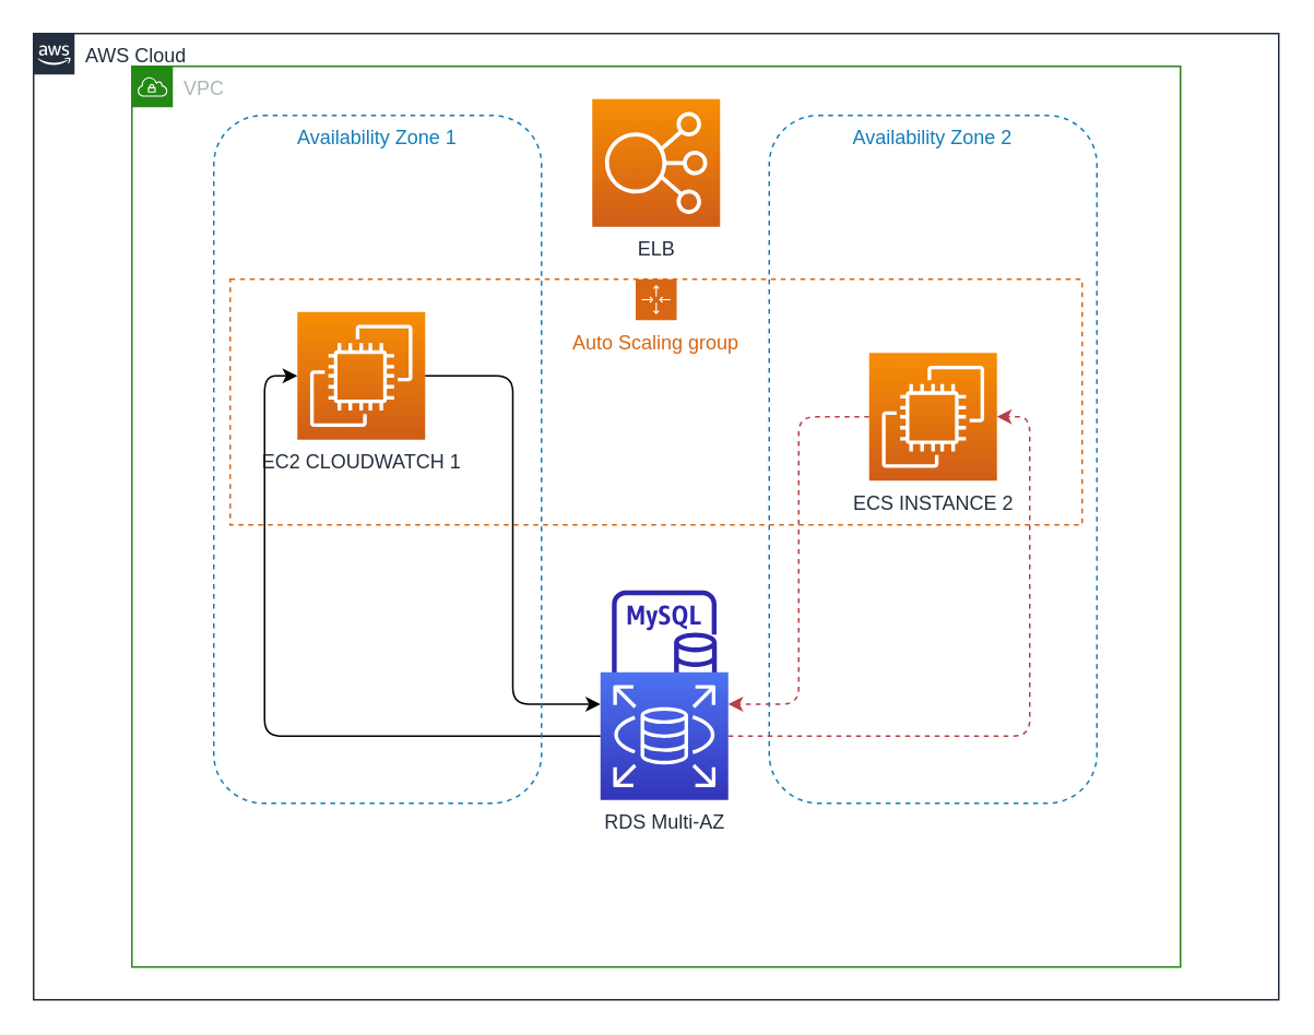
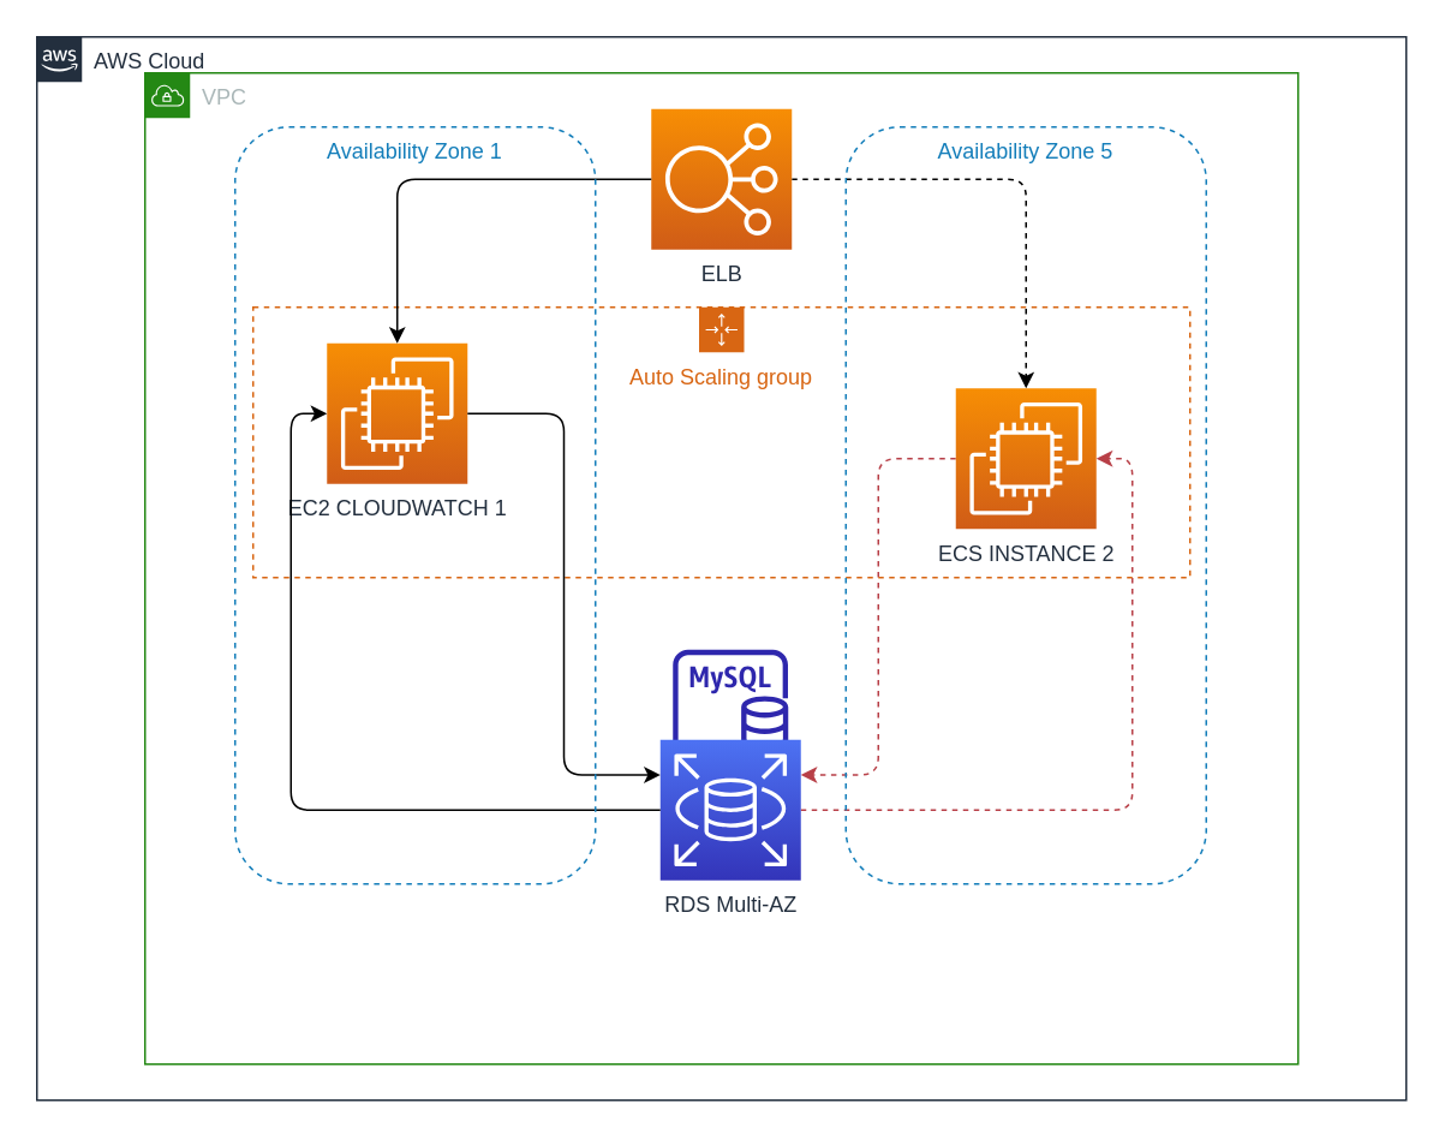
  <mxCell id="0" />
  <mxCell id="1" parent="0" />
  <mxCell id="2" value="AWS Cloud" style="points=[[0,0],[0.25,0],[0.5,0],[0.75,0],[1,0],[1,0.25],[1,0.5],[1,0.75],[1,1],[0.75,1],[0.5,1],[0.25,1],[0,1],[0,0.75],[0,0.5],[0,0.25]];outlineConnect=0;gradientColor=none;html=1;whiteSpace=wrap;fontSize=12;fontStyle=0;container=1;pointerEvents=0;collapsible=0;recursiveResize=0;shape=mxgraph.aws4.group;grIcon=mxgraph.aws4.group_aws_cloud_alt;strokeColor=#232F3E;fillColor=none;verticalAlign=top;align=left;spacingLeft=30;fontColor=#232F3E;dashed=0;rounded=1;" parent="1" vertex="1"><mxGeometry x="20" y="20" width="760" height="590" as="geometry" /></mxCell>
  <mxCell id="3" value="VPC" style="points=[[0,0],[0.25,0],[0.5,0],[0.75,0],[1,0],[1,0.25],[1,0.5],[1,0.75],[1,1],[0.75,1],[0.5,1],[0.25,1],[0,1],[0,0.75],[0,0.5],[0,0.25]];outlineConnect=0;gradientColor=none;html=1;whiteSpace=wrap;fontSize=12;fontStyle=0;container=1;pointerEvents=0;collapsible=0;recursiveResize=0;shape=mxgraph.aws4.group;grIcon=mxgraph.aws4.group_vpc;strokeColor=#248814;fillColor=none;verticalAlign=top;align=left;spacingLeft=30;fontColor=#AAB7B8;dashed=0;rounded=1;" parent="2" vertex="1"><mxGeometry x="60" y="20" width="640" height="550" as="geometry" /></mxCell>
  <mxCell id="4" value="" style="sketch=0;outlineConnect=0;fontColor=#232F3E;gradientColor=none;fillColor=#2E27AD;strokeColor=none;dashed=0;verticalLabelPosition=bottom;verticalAlign=top;align=center;html=1;fontSize=12;fontStyle=0;aspect=fixed;pointerEvents=1;shape=mxgraph.aws4.rds_mysql_instance;rounded=1;" parent="3" vertex="1"><mxGeometry x="293" y="320" width="64" height="64" as="geometry" /></mxCell>
+ <mxCell id="5" style="edgeStyle=orthogonalEdgeStyle;rounded=1;orthogonalLoop=1;jettySize=auto;html=1;strokeColor=default;dashed=1;" parent="3" source="6" target="13" edge="1"><mxGeometry relative="1" as="geometry" /></mxCell>
  <mxCell id="6" value="ELB" style="sketch=0;points=[[0,0,0],[0.25,0,0],[0.5,0,0],[0.75,0,0],[1,0,0],[0,1,0],[0.25,1,0],[0.5,1,0],[0.75,1,0],[1,1,0],[0,0.25,0],[0,0.5,0],[0,0.75,0],[1,0.25,0],[1,0.5,0],[1,0.75,0]];outlineConnect=0;fontColor=#232F3E;gradientColor=#F78E04;gradientDirection=north;fillColor=#D05C17;strokeColor=#ffffff;dashed=0;verticalLabelPosition=bottom;verticalAlign=top;align=center;html=1;fontSize=12;fontStyle=0;aspect=fixed;shape=mxgraph.aws4.resourceIcon;resIcon=mxgraph.aws4.elastic_load_balancing;rounded=1;" parent="3" vertex="1"><mxGeometry x="281" y="20" width="78" height="78" as="geometry" /></mxCell>
  <mxCell id="7" style="edgeStyle=orthogonalEdgeStyle;orthogonalLoop=1;jettySize=auto;html=1;entryX=1;entryY=0.5;entryDx=0;entryDy=0;entryPerimeter=0;rounded=0;strokeColor=none;" parent="3" source="13" target="10" edge="1"><mxGeometry relative="1" as="geometry" /></mxCell>
  <mxCell id="8" style="edgeStyle=orthogonalEdgeStyle;rounded=1;orthogonalLoop=1;jettySize=auto;html=1;entryX=1;entryY=0.25;entryDx=0;entryDy=0;entryPerimeter=0;dashed=1;strokeColor=#B84048;fillColor=#fff2cc;" parent="3" source="13" target="10" edge="1"><mxGeometry relative="1" as="geometry" /></mxCell>
  <mxCell id="9" style="edgeStyle=orthogonalEdgeStyle;rounded=1;orthogonalLoop=1;jettySize=auto;html=1;entryX=1;entryY=0.5;entryDx=0;entryDy=0;entryPerimeter=0;dashed=1;strokeColor=#B84048;" parent="3" source="10" target="13" edge="1"><mxGeometry relative="1" as="geometry" /></mxCell>
  <mxCell id="10" value="&lt;div&gt;RDS Multi-AZ&lt;/div&gt;" style="sketch=0;points=[[0,0,0],[0.25,0,0],[0.5,0,0],[0.75,0,0],[1,0,0],[0,1,0],[0.25,1,0],[0.5,1,0],[0.75,1,0],[1,1,0],[0,0.25,0],[0,0.5,0],[0,0.75,0],[1,0.25,0],[1,0.5,0],[1,0.75,0]];outlineConnect=0;fontColor=#232F3E;gradientColor=#4D72F3;gradientDirection=north;fillColor=#3334B9;strokeColor=#ffffff;dashed=0;verticalLabelPosition=bottom;verticalAlign=top;align=center;html=1;fontSize=12;fontStyle=0;aspect=fixed;shape=mxgraph.aws4.resourceIcon;resIcon=mxgraph.aws4.rds;rounded=1;" parent="3" vertex="1"><mxGeometry x="286" y="370" width="78" height="78" as="geometry" /></mxCell>
  <mxCell id="11" value="Auto Scaling group" style="points=[[0,0],[0.25,0],[0.5,0],[0.75,0],[1,0],[1,0.25],[1,0.5],[1,0.75],[1,1],[0.75,1],[0.5,1],[0.25,1],[0,1],[0,0.75],[0,0.5],[0,0.25]];outlineConnect=0;gradientColor=none;html=1;whiteSpace=wrap;fontSize=12;fontStyle=0;container=1;pointerEvents=0;collapsible=0;recursiveResize=0;shape=mxgraph.aws4.groupCenter;grIcon=mxgraph.aws4.group_auto_scaling_group;grStroke=1;strokeColor=#D86613;fillColor=none;verticalAlign=top;align=center;fontColor=#D86613;dashed=1;spacingTop=25;rounded=1;" parent="3" vertex="1"><mxGeometry x="60" y="130" width="520" height="150" as="geometry" /></mxCell>
  <mxCell id="12" value="EC2 CLOUDWATCH 1" style="sketch=0;points=[[0,0,0],[0.25,0,0],[0.5,0,0],[0.75,0,0],[1,0,0],[0,1,0],[0.25,1,0],[0.5,1,0],[0.75,1,0],[1,1,0],[0,0.25,0],[0,0.5,0],[0,0.75,0],[1,0.25,0],[1,0.5,0],[1,0.75,0]];outlineConnect=0;fontColor=#232F3E;gradientColor=#F78E04;gradientDirection=north;fillColor=#D05C17;strokeColor=#ffffff;dashed=0;verticalLabelPosition=bottom;verticalAlign=top;align=center;html=1;fontSize=12;fontStyle=0;aspect=fixed;shape=mxgraph.aws4.resourceIcon;resIcon=mxgraph.aws4.ec2;rounded=1;" parent="11" vertex="1"><mxGeometry x="41" y="20" width="78" height="78" as="geometry" /></mxCell>
  <mxCell id="13" value="&lt;div&gt;ECS INSTANCE 2&lt;/div&gt;" style="sketch=0;points=[[0,0,0],[0.25,0,0],[0.5,0,0],[0.75,0,0],[1,0,0],[0,1,0],[0.25,1,0],[0.5,1,0],[0.75,1,0],[1,1,0],[0,0.25,0],[0,0.5,0],[0,0.75,0],[1,0.25,0],[1,0.5,0],[1,0.75,0]];outlineConnect=0;fontColor=#232F3E;gradientColor=#F78E04;gradientDirection=north;fillColor=#D05C17;strokeColor=#ffffff;dashed=0;verticalLabelPosition=bottom;verticalAlign=top;align=center;html=1;fontSize=12;fontStyle=0;aspect=fixed;shape=mxgraph.aws4.resourceIcon;resIcon=mxgraph.aws4.ec2;rounded=1;" parent="11" vertex="1"><mxGeometry x="390" y="45" width="78" height="78" as="geometry" /></mxCell>
- <mxCell id="14" value="Availability Zone 2" style="fillColor=none;strokeColor=#147EBA;dashed=1;verticalAlign=top;fontStyle=0;fontColor=#147EBA;whiteSpace=wrap;html=1;rounded=1;" parent="11" vertex="1"><mxGeometry x="329" y="-100" width="200" height="420" as="geometry" /></mxCell>
+ <mxCell id="14" value="Availability Zone 5" style="fillColor=none;strokeColor=#147EBA;dashed=1;verticalAlign=top;fontStyle=0;fontColor=#147EBA;whiteSpace=wrap;html=1;rounded=1;" parent="11" vertex="1"><mxGeometry x="329" y="-100" width="200" height="420" as="geometry" /></mxCell>
+ <mxCell id="15" style="edgeStyle=orthogonalEdgeStyle;rounded=1;orthogonalLoop=1;jettySize=auto;html=1;" parent="3" source="6" target="12" edge="1"><mxGeometry relative="1" as="geometry" /></mxCell>
  <mxCell id="16" style="edgeStyle=orthogonalEdgeStyle;rounded=1;orthogonalLoop=1;jettySize=auto;html=1;entryX=0;entryY=0.25;entryDx=0;entryDy=0;entryPerimeter=0;" parent="3" source="12" target="10" edge="1"><mxGeometry relative="1" as="geometry" /></mxCell>
  <mxCell id="17" style="edgeStyle=orthogonalEdgeStyle;rounded=1;orthogonalLoop=1;jettySize=auto;html=1;entryX=0;entryY=0.5;entryDx=0;entryDy=0;entryPerimeter=0;" parent="3" source="10" target="12" edge="1"><mxGeometry relative="1" as="geometry" /></mxCell>
  <mxCell id="18" value="Availability Zone 1" style="fillColor=none;strokeColor=#147EBA;dashed=1;verticalAlign=top;fontStyle=0;fontColor=#147EBA;whiteSpace=wrap;html=1;rounded=1;" parent="3" vertex="1"><mxGeometry x="50" y="30" width="200" height="420" as="geometry" /></mxCell>
